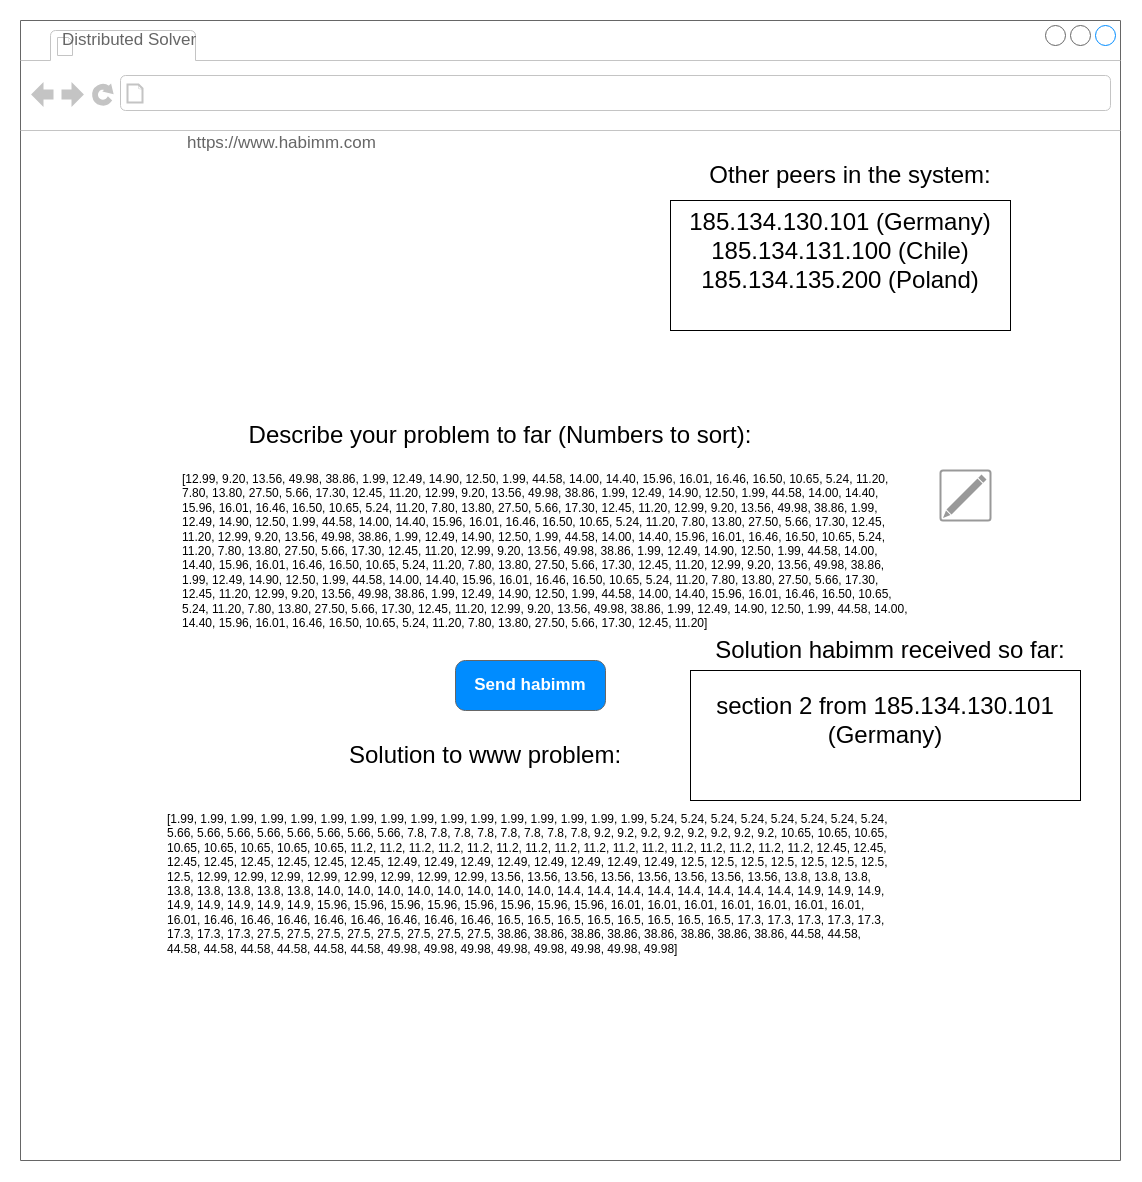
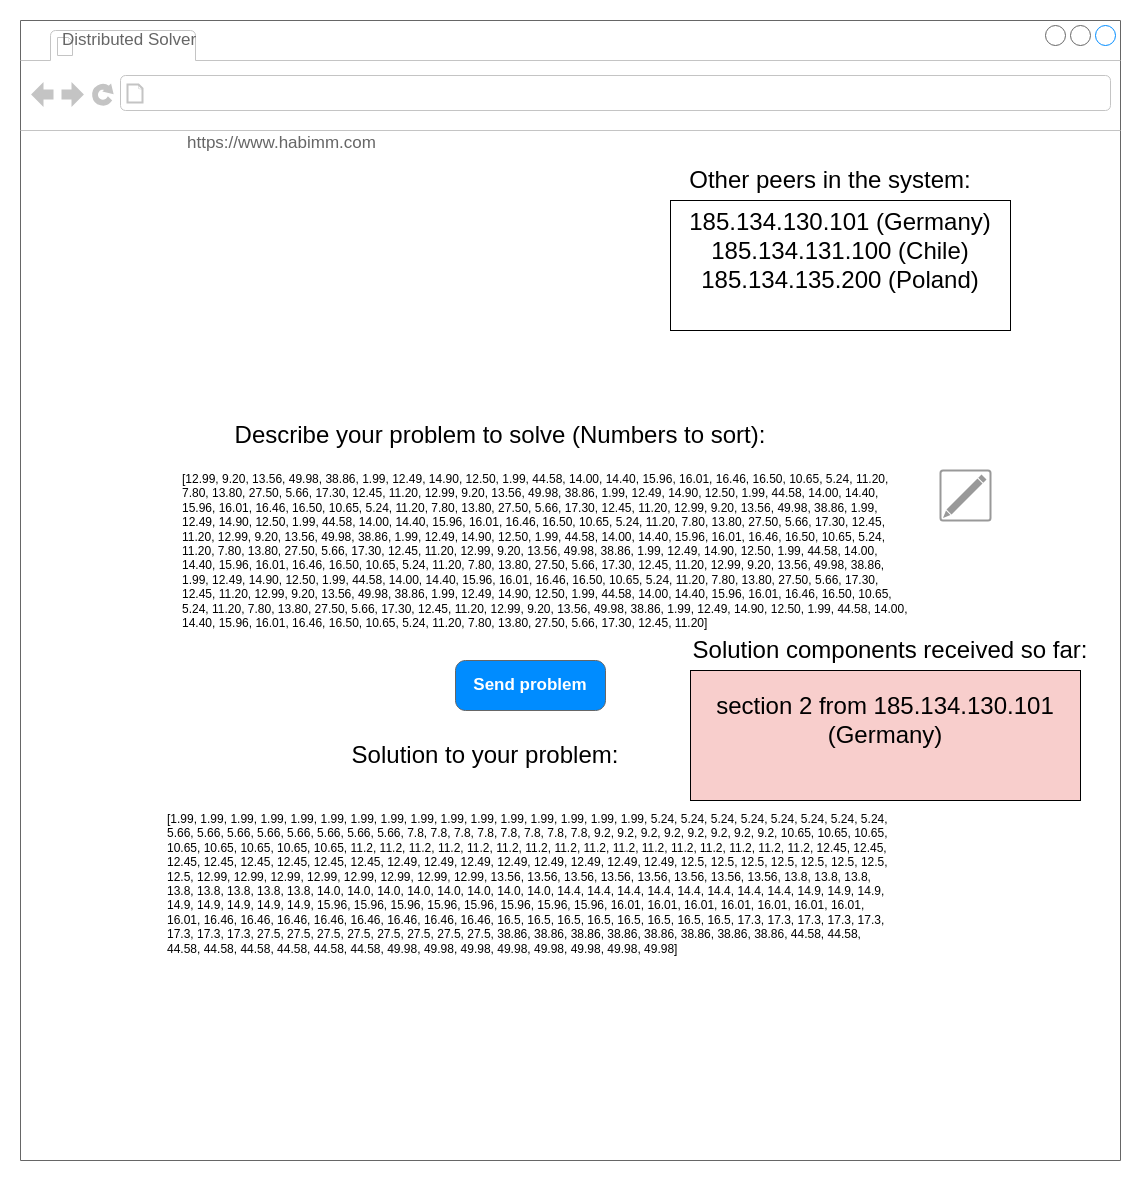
  <mxCell id="0" />
  <mxCell id="1" parent="0" />
  <mxCell id="2" value="" style="strokeWidth=1;shadow=0;dashed=0;align=center;html=1;shape=mxgraph.mockup.containers.browserWindow;rSize=0;strokeColor=#666666;strokeColor2=#008cff;strokeColor3=#c4c4c4;mainText=,;recursiveResize=0;fontSize=20;" vertex="1" parent="1"><mxGeometry y="20" width="1100" height="1140" as="geometry" x="20" /></mxCell>
  <mxCell id="3" value="Distributed Solver" style="strokeWidth=1;shadow=0;dashed=0;align=center;html=1;shape=mxgraph.mockup.containers.anchor;fontSize=17;fontColor=#666666;align=left;" vertex="1" parent="2"><mxGeometry x="40" y="7" width="160" height="26" as="geometry" /></mxCell>
  <mxCell id="4" value="https://www.habimm.com" style="strokeWidth=1;shadow=0;dashed=0;align=center;html=1;shape=mxgraph.mockup.containers.anchor;rSize=0;fontSize=17;fontColor=#666666;align=left;" vertex="1" parent="2"><mxGeometry x="165" y="110" width="250" height="26" as="geometry" /></mxCell>
- <mxCell id="5" value="Send habimm" style="strokeWidth=1;shadow=0;dashed=0;align=center;html=1;shape=mxgraph.mockup.buttons.button;strokeColor=#666666;fontColor=#ffffff;mainText=;buttonStyle=round;fontSize=17;fontStyle=1;fillColor=#008cff;whiteSpace=wrap;" vertex="1" parent="2"><mxGeometry x="435" y="640" width="150" height="50" as="geometry" /></mxCell>
+ <mxCell id="5" value="Send problem" style="strokeWidth=1;shadow=0;dashed=0;align=center;html=1;shape=mxgraph.mockup.buttons.button;strokeColor=#666666;fontColor=#ffffff;mainText=;buttonStyle=round;fontSize=17;fontStyle=1;fillColor=#008cff;whiteSpace=wrap;" vertex="1" parent="2"><mxGeometry x="435" y="640" width="150" height="50" as="geometry" /></mxCell>
  <mxCell id="6" value="" style="strokeColor=#999999;verticalLabelPosition=bottom;shadow=0;dashed=0;verticalAlign=top;strokeWidth=2;html=1;shape=mxgraph.mockup.misc.editIcon;" vertex="1" parent="2"><mxGeometry x="920" y="450" width="50" height="50" as="geometry" /></mxCell>
  <mxCell id="7" value="[12.99, 9.20, 13.56, 49.98, 38.86, 1.99, 12.49, 14.90, 12.50, 1.99, 44.58, 14.00, 14.40, 15.96, 16.01, 16.46, 16.50, 10.65, 5.24, 11.20, 7.80, 13.80, 27.50, 5.66, 17.30, 12.45, 11.20, 12.99, 9.20, 13.56, 49.98, 38.86, 1.99, 12.49, 14.90, 12.50, 1.99, 44.58, 14.00, 14.40, 15.96, 16.01, 16.46, 16.50, 10.65, 5.24, 11.20, 7.80, 13.80, 27.50, 5.66, 17.30, 12.45, 11.20, 12.99, 9.20, 13.56, 49.98, 38.86, 1.99, 12.49, 14.90, 12.50, 1.99, 44.58, 14.00, 14.40, 15.96, 16.01, 16.46, 16.50, 10.65, 5.24, 11.20, 7.80, 13.80, 27.50, 5.66, 17.30, 12.45, 11.20, 12.99, 9.20, 13.56, 49.98, 38.86, 1.99, 12.49, 14.90, 12.50, 1.99, 44.58, 14.00, 14.40, 15.96, 16.01, 16.46, 16.50, 10.65, 5.24, 11.20, 7.80, 13.80, 27.50, 5.66, 17.30, 12.45, 11.20, 12.99, 9.20, 13.56, 49.98, 38.86, 1.99, 12.49, 14.90, 12.50, 1.99, 44.58, 14.00, 14.40, 15.96, 16.01, 16.46, 16.50, 10.65, 5.24, 11.20, 7.80, 13.80, 27.50, 5.66, 17.30, 12.45, 11.20, 12.99, 9.20, 13.56, 49.98, 38.86, 1.99, 12.49, 14.90, 12.50, 1.99, 44.58, 14.00, 14.40, 15.96, 16.01, 16.46, 16.50, 10.65, 5.24, 11.20, 7.80, 13.80, 27.50, 5.66, 17.30, 12.45, 11.20, 12.99, 9.20, 13.56, 49.98, 38.86, 1.99, 12.49, 14.90, 12.50, 1.99, 44.58, 14.00, 14.40, 15.96, 16.01, 16.46, 16.50, 10.65, 5.24, 11.20, 7.80, 13.80, 27.50, 5.66, 17.30, 12.45, 11.20, 12.99, 9.20, 13.56, 49.98, 38.86, 1.99, 12.49, 14.90, 12.50, 1.99, 44.58, 14.00, 14.40, 15.96, 16.01, 16.46, 16.50, 10.65, 5.24, 11.20, 7.80, 13.80, 27.50, 5.66, 17.30, 12.45, 11.20]" style="text;spacingTop=-5;whiteSpace=wrap;html=1;align=left;fontSize=12;fontFamily=Helvetica;fillColor=none;strokeColor=none;" vertex="1" parent="2"><mxGeometry x="160" y="450" width="730" height="210" as="geometry" /></mxCell>
- <mxCell id="8" value="Describe your problem to far (Numbers to sort):" style="text;html=1;strokeColor=none;fillColor=none;align=center;verticalAlign=middle;whiteSpace=wrap;rounded=0;fontSize=24;" vertex="1" parent="2"><mxGeometry x="160" y="370" width="640" height="90" as="geometry" /></mxCell>
+ <mxCell id="8" value="Describe your problem to solve (Numbers to sort):" style="text;html=1;strokeColor=none;fillColor=none;align=center;verticalAlign=middle;whiteSpace=wrap;rounded=0;fontSize=24;" vertex="1" parent="2"><mxGeometry x="160" y="370" width="640" height="90" as="geometry" /></mxCell>
  <mxCell id="9" value="&lt;div&gt;&lt;/div&gt;&lt;div&gt;&lt;div&gt;185.134.130.101 (Germany)&lt;/div&gt;&lt;div&gt;185.134.131.100 (Chile)&lt;/div&gt;&lt;div&gt;185.134.135.200 (Poland)&lt;/div&gt;&lt;/div&gt;&lt;div&gt;&lt;br&gt;&lt;/div&gt;" style="rounded=0;whiteSpace=wrap;html=1;fontSize=24;" vertex="1" parent="2"><mxGeometry x="650" y="180" width="340" height="130" as="geometry" /></mxCell>
- <mxCell id="10" value="Other peers in the system:" style="text;html=1;strokeColor=none;fillColor=none;align=center;verticalAlign=middle;whiteSpace=wrap;rounded=0;fontSize=24;" vertex="1" parent="2"><mxGeometry x="670" y="145" width="320" height="20" as="geometry" /></mxCell>
+ <mxCell id="10" value="Other peers in the system:" style="text;html=1;strokeColor=none;fillColor=none;align=center;verticalAlign=middle;whiteSpace=wrap;rounded=0;fontSize=24;" vertex="1" parent="2"><mxGeometry x="650" y="150" width="320" height="20" as="geometry" /></mxCell>
  <mxCell id="11" value="[1.99, 1.99, 1.99, 1.99, 1.99, 1.99, 1.99, 1.99, 1.99, 1.99, 1.99, 1.99, 1.99, 1.99, 1.99, 1.99, 5.24, 5.24, 5.24, 5.24, 5.24, 5.24, 5.24, 5.24, 5.66, 5.66, 5.66, 5.66, 5.66, 5.66, 5.66, 5.66, 7.8, 7.8, 7.8, 7.8, 7.8, 7.8, 7.8, 7.8, 9.2, 9.2, 9.2, 9.2, 9.2, 9.2, 9.2, 9.2, 10.65, 10.65, 10.65, 10.65, 10.65, 10.65, 10.65, 10.65, 11.2, 11.2, 11.2, 11.2, 11.2, 11.2, 11.2, 11.2, 11.2, 11.2, 11.2, 11.2, 11.2, 11.2, 11.2, 11.2, 12.45, 12.45, 12.45, 12.45, 12.45, 12.45, 12.45, 12.45, 12.49, 12.49, 12.49, 12.49, 12.49, 12.49, 12.49, 12.49, 12.5, 12.5, 12.5, 12.5, 12.5, 12.5, 12.5, 12.5, 12.99, 12.99, 12.99, 12.99, 12.99, 12.99, 12.99, 12.99, 13.56, 13.56, 13.56, 13.56, 13.56, 13.56, 13.56, 13.56, 13.8, 13.8, 13.8, 13.8, 13.8, 13.8, 13.8, 13.8, 14.0, 14.0, 14.0, 14.0, 14.0, 14.0, 14.0, 14.0, 14.4, 14.4, 14.4, 14.4, 14.4, 14.4, 14.4, 14.4, 14.9, 14.9, 14.9, 14.9, 14.9, 14.9, 14.9, 14.9, 15.96, 15.96, 15.96, 15.96, 15.96, 15.96, 15.96, 15.96, 16.01, 16.01, 16.01, 16.01, 16.01, 16.01, 16.01, 16.01, 16.46, 16.46, 16.46, 16.46, 16.46, 16.46, 16.46, 16.46, 16.5, 16.5, 16.5, 16.5, 16.5, 16.5, 16.5, 16.5, 17.3, 17.3, 17.3, 17.3, 17.3, 17.3, 17.3, 17.3, 27.5, 27.5, 27.5, 27.5, 27.5, 27.5, 27.5, 27.5, 38.86, 38.86, 38.86, 38.86, 38.86, 38.86, 38.86, 38.86, 44.58, 44.58, 44.58, 44.58, 44.58, 44.58, 44.58, 44.58, 49.98, 49.98, 49.98, 49.98, 49.98, 49.98, 49.98, 49.98]" style="text;spacingTop=-5;whiteSpace=wrap;html=1;align=left;fontSize=12;fontFamily=Helvetica;fillColor=none;strokeColor=none;" vertex="1" parent="2"><mxGeometry x="145" y="790" width="730" height="210" as="geometry" /></mxCell>
- <mxCell id="12" value="Solution to www problem:" style="text;html=1;strokeColor=none;fillColor=none;align=center;verticalAlign=middle;whiteSpace=wrap;rounded=0;fontSize=24;" vertex="1" parent="2"><mxGeometry x="145" y="690" width="640" height="90" as="geometry" /></mxCell>
- <mxCell id="13" value="&lt;div&gt;&lt;/div&gt;&lt;div&gt;&lt;div&gt;section 2 from 185.134.130.101 (Germany)&lt;/div&gt;&lt;/div&gt;&lt;div&gt;&lt;br&gt;&lt;/div&gt;" style="rounded=0;whiteSpace=wrap;html=1;fontSize=24;" vertex="1" parent="2"><mxGeometry x="670" y="650" width="390" height="130" as="geometry" /></mxCell>
- <mxCell id="14" value="Solution habimm received so far:" style="text;html=1;strokeColor=none;fillColor=none;align=center;verticalAlign=middle;whiteSpace=wrap;rounded=0;fontSize=24;" vertex="1" parent="2"><mxGeometry x="640" y="620" width="460" height="20" as="geometry" /></mxCell>
+ <mxCell id="12" value="Solution to your problem:" style="text;html=1;strokeColor=none;fillColor=none;align=center;verticalAlign=middle;whiteSpace=wrap;rounded=0;fontSize=24;" vertex="1" parent="2"><mxGeometry x="145" y="690" width="640" height="90" as="geometry" /></mxCell>
+ <mxCell id="13" value="&lt;div&gt;&lt;/div&gt;&lt;div&gt;&lt;div&gt;section 2 from 185.134.130.101 (Germany)&lt;/div&gt;&lt;/div&gt;&lt;div&gt;&lt;br&gt;&lt;/div&gt;" style="rounded=0;whiteSpace=wrap;html=1;fontSize=24;fillColor=#f8cecc;" vertex="1" parent="2"><mxGeometry x="670" y="650" width="390" height="130" as="geometry" /></mxCell>
+ <mxCell id="14" value="Solution components received so far:" style="text;html=1;strokeColor=none;fillColor=none;align=center;verticalAlign=middle;whiteSpace=wrap;rounded=0;fontSize=24;" vertex="1" parent="2"><mxGeometry x="640" y="620" width="460" height="20" as="geometry" /></mxCell>
